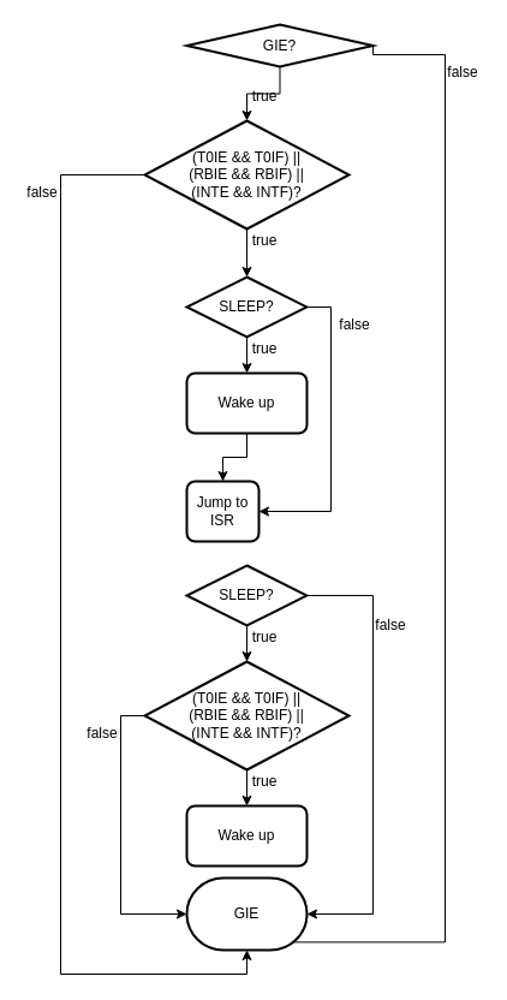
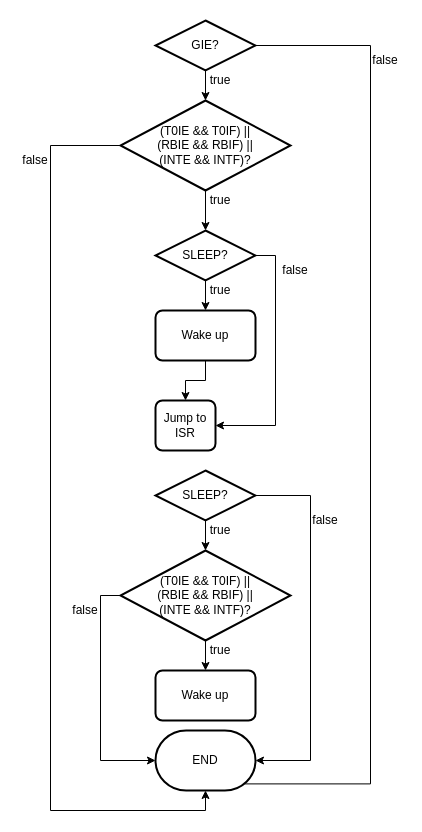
  <mxCell id="0" />
  <mxCell id="1" parent="0" />
  <mxCell id="2" style="edgeStyle=orthogonalEdgeStyle;rounded=0;orthogonalLoop=1;jettySize=auto;html=1;exitX=0.5;exitY=1;exitDx=0;exitDy=0;exitPerimeter=0;entryX=0.5;entryY=0;entryDx=0;entryDy=0;entryPerimeter=0;" edge="1" parent="1" source="4" target="10"><mxGeometry relative="1" as="geometry" /></mxCell>
  <mxCell id="3" style="edgeStyle=orthogonalEdgeStyle;rounded=0;orthogonalLoop=1;jettySize=auto;html=1;exitX=0;exitY=0.5;exitDx=0;exitDy=0;exitPerimeter=0;entryX=0.5;entryY=1;entryDx=0;entryDy=0;entryPerimeter=0;" edge="1" parent="1" source="4" target="20"><mxGeometry relative="1" as="geometry"><Array as="points"><mxPoint x="50" y="145" /><mxPoint x="50" y="810" /><mxPoint x="205" y="810" /></Array></mxGeometry></mxCell>
  <mxCell id="4" value="&lt;span&gt;(T0IE &amp;amp;&amp;amp; T0IF) ||&lt;/span&gt;&lt;br&gt;&lt;span&gt;(RBIE &amp;amp;&amp;amp; RBIF) ||&lt;/span&gt;&lt;br&gt;&lt;span&gt;(INTE &amp;amp;&amp;amp; INTF)?&lt;/span&gt;" style="strokeWidth=2;html=1;shape=mxgraph.flowchart.decision;whiteSpace=wrap;" vertex="1" parent="1"><mxGeometry x="120" y="100" width="170" height="90" as="geometry" /></mxCell>
  <mxCell id="5" style="edgeStyle=orthogonalEdgeStyle;rounded=0;orthogonalLoop=1;jettySize=auto;html=1;exitX=0.5;exitY=1;exitDx=0;exitDy=0;exitPerimeter=0;entryX=0.5;entryY=0;entryDx=0;entryDy=0;entryPerimeter=0;" edge="1" parent="1" source="7" target="4"><mxGeometry relative="1" as="geometry" /></mxCell>
  <mxCell id="6" style="edgeStyle=orthogonalEdgeStyle;rounded=0;orthogonalLoop=1;jettySize=auto;html=1;exitX=1;exitY=0.5;exitDx=0;exitDy=0;exitPerimeter=0;entryX=0.89;entryY=0.89;entryDx=0;entryDy=0;entryPerimeter=0;endArrow=none;" edge="1" parent="1" source="7" target="20"><mxGeometry relative="1" as="geometry"><Array as="points"><mxPoint x="370" y="45" /><mxPoint x="370" y="783" /></Array></mxGeometry></mxCell>
- <mxCell id="7" value="GIE?" style="strokeWidth=2;html=1;shape=mxgraph.flowchart.decision;whiteSpace=wrap;" vertex="1" parent="1"><mxGeometry x="155" y="20" width="155" height="35" as="geometry" /></mxCell>
+ <mxCell id="7" value="GIE?" style="strokeWidth=2;html=1;shape=mxgraph.flowchart.decision;whiteSpace=wrap;" vertex="1" parent="1"><mxGeometry x="155" y="20" width="100" height="50" as="geometry" /></mxCell>
  <mxCell id="8" style="edgeStyle=orthogonalEdgeStyle;rounded=0;orthogonalLoop=1;jettySize=auto;html=1;exitX=0.5;exitY=1;exitDx=0;exitDy=0;exitPerimeter=0;entryX=0.5;entryY=0;entryDx=0;entryDy=0;" edge="1" parent="1" source="10" target="12"><mxGeometry relative="1" as="geometry" /></mxCell>
  <mxCell id="9" style="edgeStyle=orthogonalEdgeStyle;rounded=0;orthogonalLoop=1;jettySize=auto;html=1;exitX=1;exitY=0.5;exitDx=0;exitDy=0;exitPerimeter=0;entryX=1;entryY=0.5;entryDx=0;entryDy=0;" edge="1" parent="1" source="10" target="13"><mxGeometry relative="1" as="geometry" /></mxCell>
  <mxCell id="10" value="SLEEP?" style="strokeWidth=2;html=1;shape=mxgraph.flowchart.decision;whiteSpace=wrap;" vertex="1" parent="1"><mxGeometry x="155" y="230" width="100" height="50" as="geometry" /></mxCell>
  <mxCell id="11" style="edgeStyle=orthogonalEdgeStyle;rounded=0;orthogonalLoop=1;jettySize=auto;html=1;exitX=0.5;exitY=1;exitDx=0;exitDy=0;entryX=0.5;entryY=0;entryDx=0;entryDy=0;" edge="1" parent="1" source="12" target="13"><mxGeometry relative="1" as="geometry" /></mxCell>
  <mxCell id="12" value="Wake up" style="rounded=1;whiteSpace=wrap;html=1;absoluteArcSize=1;arcSize=14;strokeWidth=2;" vertex="1" parent="1"><mxGeometry x="155" y="310" width="100" height="50" as="geometry" /></mxCell>
  <mxCell id="13" value="Jump to ISR" style="rounded=1;whiteSpace=wrap;html=1;absoluteArcSize=1;arcSize=14;strokeWidth=2;" vertex="1" parent="1"><mxGeometry x="155" y="400" width="60" height="50" as="geometry" /></mxCell>
  <mxCell id="14" style="edgeStyle=orthogonalEdgeStyle;rounded=0;orthogonalLoop=1;jettySize=auto;html=1;exitX=0.5;exitY=1;exitDx=0;exitDy=0;exitPerimeter=0;entryX=0.5;entryY=0;entryDx=0;entryDy=0;" edge="1" parent="1" source="16" target="21"><mxGeometry relative="1" as="geometry" /></mxCell>
  <mxCell id="15" style="edgeStyle=orthogonalEdgeStyle;rounded=0;orthogonalLoop=1;jettySize=auto;html=1;exitX=0;exitY=0.5;exitDx=0;exitDy=0;exitPerimeter=0;entryX=0;entryY=0.5;entryDx=0;entryDy=0;entryPerimeter=0;" edge="1" parent="1" source="16" target="20"><mxGeometry relative="1" as="geometry" /></mxCell>
  <mxCell id="16" value="&lt;span&gt;(T0IE &amp;amp;&amp;amp; T0IF) ||&lt;/span&gt;&lt;br&gt;&lt;span&gt;(RBIE &amp;amp;&amp;amp; RBIF) ||&lt;/span&gt;&lt;br&gt;&lt;span&gt;(INTE &amp;amp;&amp;amp; INTF)?&lt;/span&gt;" style="strokeWidth=2;html=1;shape=mxgraph.flowchart.decision;whiteSpace=wrap;" vertex="1" parent="1"><mxGeometry x="120" y="550" width="170" height="90" as="geometry" /></mxCell>
  <mxCell id="17" style="edgeStyle=orthogonalEdgeStyle;rounded=0;orthogonalLoop=1;jettySize=auto;html=1;exitX=0.5;exitY=1;exitDx=0;exitDy=0;exitPerimeter=0;entryX=0.5;entryY=0;entryDx=0;entryDy=0;entryPerimeter=0;" edge="1" parent="1" source="19" target="16"><mxGeometry relative="1" as="geometry" /></mxCell>
  <mxCell id="18" style="edgeStyle=orthogonalEdgeStyle;rounded=0;orthogonalLoop=1;jettySize=auto;html=1;exitX=1;exitY=0.5;exitDx=0;exitDy=0;exitPerimeter=0;entryX=1;entryY=0.5;entryDx=0;entryDy=0;entryPerimeter=0;" edge="1" parent="1" source="19" target="20"><mxGeometry relative="1" as="geometry"><Array as="points"><mxPoint x="310" y="495" /><mxPoint x="310" y="760" /></Array></mxGeometry></mxCell>
  <mxCell id="19" value="SLEEP?" style="strokeWidth=2;html=1;shape=mxgraph.flowchart.decision;whiteSpace=wrap;" vertex="1" parent="1"><mxGeometry x="155" y="470" width="100" height="50" as="geometry" /></mxCell>
- <mxCell id="20" value="GIE" style="strokeWidth=2;html=1;shape=mxgraph.flowchart.terminator;whiteSpace=wrap;" vertex="1" parent="1"><mxGeometry x="155" y="730" width="100" height="60" as="geometry" /></mxCell>
+ <mxCell id="20" value="END" style="strokeWidth=2;html=1;shape=mxgraph.flowchart.terminator;whiteSpace=wrap;" vertex="1" parent="1"><mxGeometry x="155" y="730" width="100" height="60" as="geometry" /></mxCell>
  <mxCell id="21" value="Wake up" style="rounded=1;whiteSpace=wrap;html=1;absoluteArcSize=1;arcSize=14;strokeWidth=2;" vertex="1" parent="1"><mxGeometry x="155" y="670" width="100" height="50" as="geometry" /></mxCell>
  <mxCell id="22" value="false" style="text;html=1;strokeColor=none;fillColor=none;align=center;verticalAlign=middle;whiteSpace=wrap;rounded=0;" vertex="1" parent="1"><mxGeometry x="310" y="510" width="30" height="20" as="geometry" /></mxCell>
  <mxCell id="23" value="true" style="text;html=1;strokeColor=none;fillColor=none;align=center;verticalAlign=middle;whiteSpace=wrap;rounded=0;" vertex="1" parent="1"><mxGeometry x="200" y="520" width="40" height="20" as="geometry" /></mxCell>
  <mxCell id="24" value="true" style="text;html=1;strokeColor=none;fillColor=none;align=center;verticalAlign=middle;whiteSpace=wrap;rounded=0;" vertex="1" parent="1"><mxGeometry x="200" y="640" width="40" height="20" as="geometry" /></mxCell>
  <mxCell id="25" value="false" style="text;html=1;strokeColor=none;fillColor=none;align=center;verticalAlign=middle;whiteSpace=wrap;rounded=0;" vertex="1" parent="1"><mxGeometry x="70" y="600" width="30" height="20" as="geometry" /></mxCell>
  <mxCell id="26" value="true" style="text;html=1;strokeColor=none;fillColor=none;align=center;verticalAlign=middle;whiteSpace=wrap;rounded=0;" vertex="1" parent="1"><mxGeometry x="200" y="280" width="40" height="20" as="geometry" /></mxCell>
  <mxCell id="27" value="false" style="text;html=1;strokeColor=none;fillColor=none;align=center;verticalAlign=middle;whiteSpace=wrap;rounded=0;" vertex="1" parent="1"><mxGeometry x="280" y="260" width="30" height="20" as="geometry" /></mxCell>
  <mxCell id="28" value="true" style="text;html=1;strokeColor=none;fillColor=none;align=center;verticalAlign=middle;whiteSpace=wrap;rounded=0;" vertex="1" parent="1"><mxGeometry x="200" y="190" width="40" height="20" as="geometry" /></mxCell>
  <mxCell id="29" value="false" style="text;html=1;strokeColor=none;fillColor=none;align=center;verticalAlign=middle;whiteSpace=wrap;rounded=0;" vertex="1" parent="1"><mxGeometry x="20" y="150" width="30" height="20" as="geometry" /></mxCell>
  <mxCell id="30" value="false" style="text;html=1;strokeColor=none;fillColor=none;align=center;verticalAlign=middle;whiteSpace=wrap;rounded=0;" vertex="1" parent="1"><mxGeometry x="370" y="50" width="30" height="20" as="geometry" /></mxCell>
  <mxCell id="31" value="true" style="text;html=1;strokeColor=none;fillColor=none;align=center;verticalAlign=middle;whiteSpace=wrap;rounded=0;" vertex="1" parent="1"><mxGeometry x="200" y="70" width="40" height="20" as="geometry" /></mxCell>
